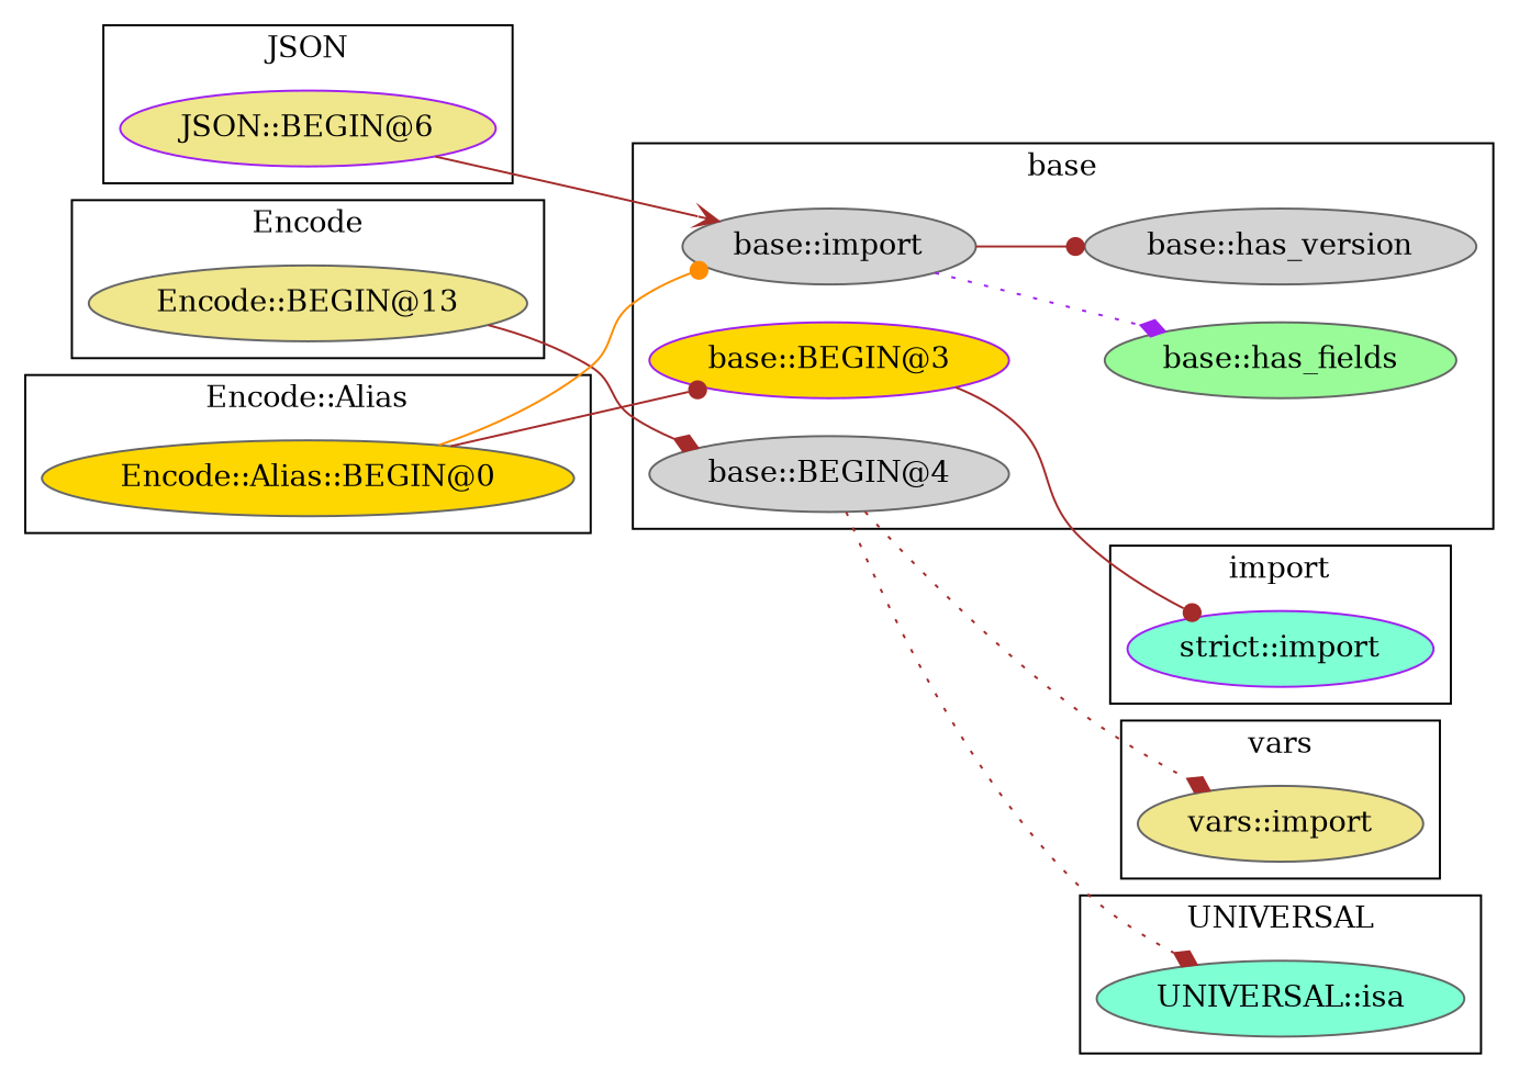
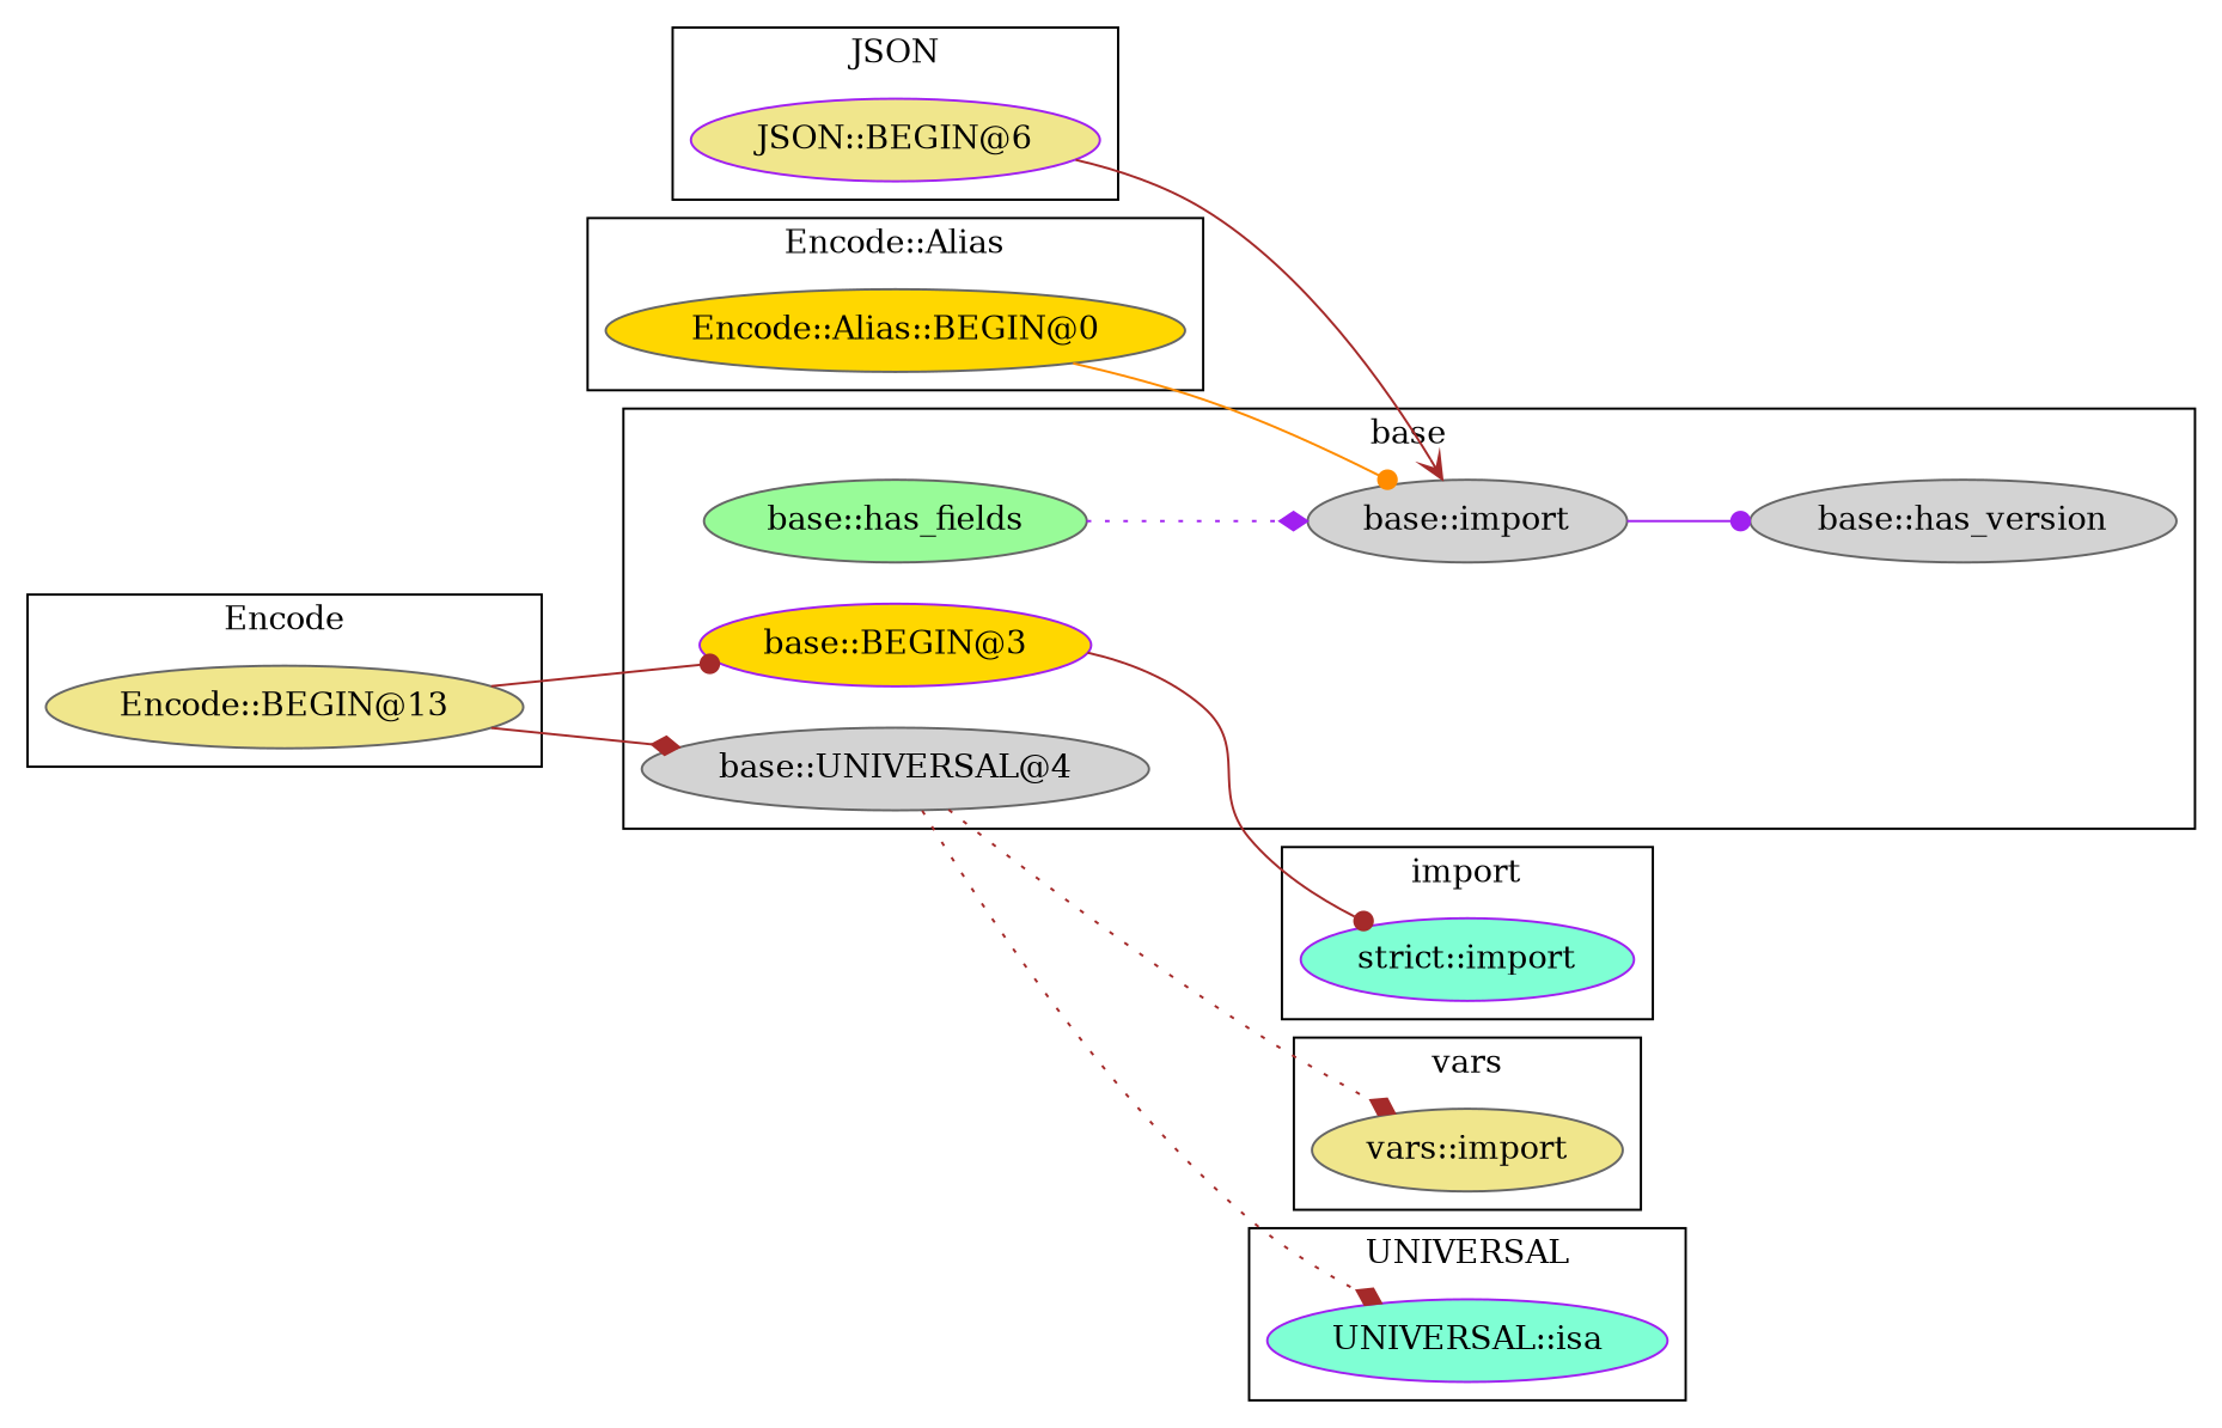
  digraph {
    rankdir=LR
    node [color=gray40 fillcolor=lightgrey style=filled]
    edge [arrowhead=dot color=brown style=solid]
    "base::BEGIN@3" [color=purple fillcolor=gold]
-   "base::BEGIN@4"
+   "base::BEGIN@4" [label="base::UNIVERSAL@4"]
    "base::has_fields" [fillcolor=palegreen]
    "base::has_version"
    "base::import"
    "JSON::BEGIN@6" [color=purple fillcolor=khaki]
    "Encode::BEGIN@13" [fillcolor=khaki]
    "vars::import" [fillcolor=khaki]
    "strict::import" [color=purple fillcolor=aquamarine]
-   "UNIVERSAL::isa" [fillcolor=aquamarine]
+   "UNIVERSAL::isa" [color=purple fillcolor=aquamarine]
    n11 [fillcolor=gold label="Encode::Alias::BEGIN@0"]
    subgraph cluster_1 {
      label=base
      "base::BEGIN@3"
      "base::BEGIN@4"
      "base::has_fields"
      "base::has_version"
      "base::import"
    }
    subgraph cluster_2 {
      label=JSON
      "JSON::BEGIN@6"
    }
    subgraph cluster_3 {
      label=Encode
      "Encode::BEGIN@13"
    }
    subgraph cluster_4 {
      label=vars
      "vars::import"
    }
    subgraph cluster_5 {
      label=import
      "strict::import"
    }
    subgraph cluster_6 {
      label=UNIVERSAL
      "UNIVERSAL::isa"
    }
    subgraph cluster_7 {
      label="Encode::Alias"
      n11
    }
    "base::BEGIN@3" -> "strict::import"
    "base::BEGIN@4" -> "vars::import" [arrowhead=diamond style=dotted]
    "base::BEGIN@4" -> "UNIVERSAL::isa" [arrowhead=diamond style=dotted]
-   "base::import" -> "base::has_fields" [arrowhead=diamond color=purple style=dotted]
-   "base::import" -> "base::has_version"
+   "base::has_fields" -> "base::import" [arrowhead=diamond color=purple style=dotted]
+   "base::import" -> "base::has_version" [color=purple]
    "JSON::BEGIN@6" -> "base::import" [arrowhead=vee]
-   n11 -> "base::BEGIN@3"
+   "Encode::BEGIN@13" -> "base::BEGIN@3"
    "Encode::BEGIN@13" -> "base::BEGIN@4" [arrowhead=diamond]
    n11 -> "base::import" [color=darkorange]
  }
